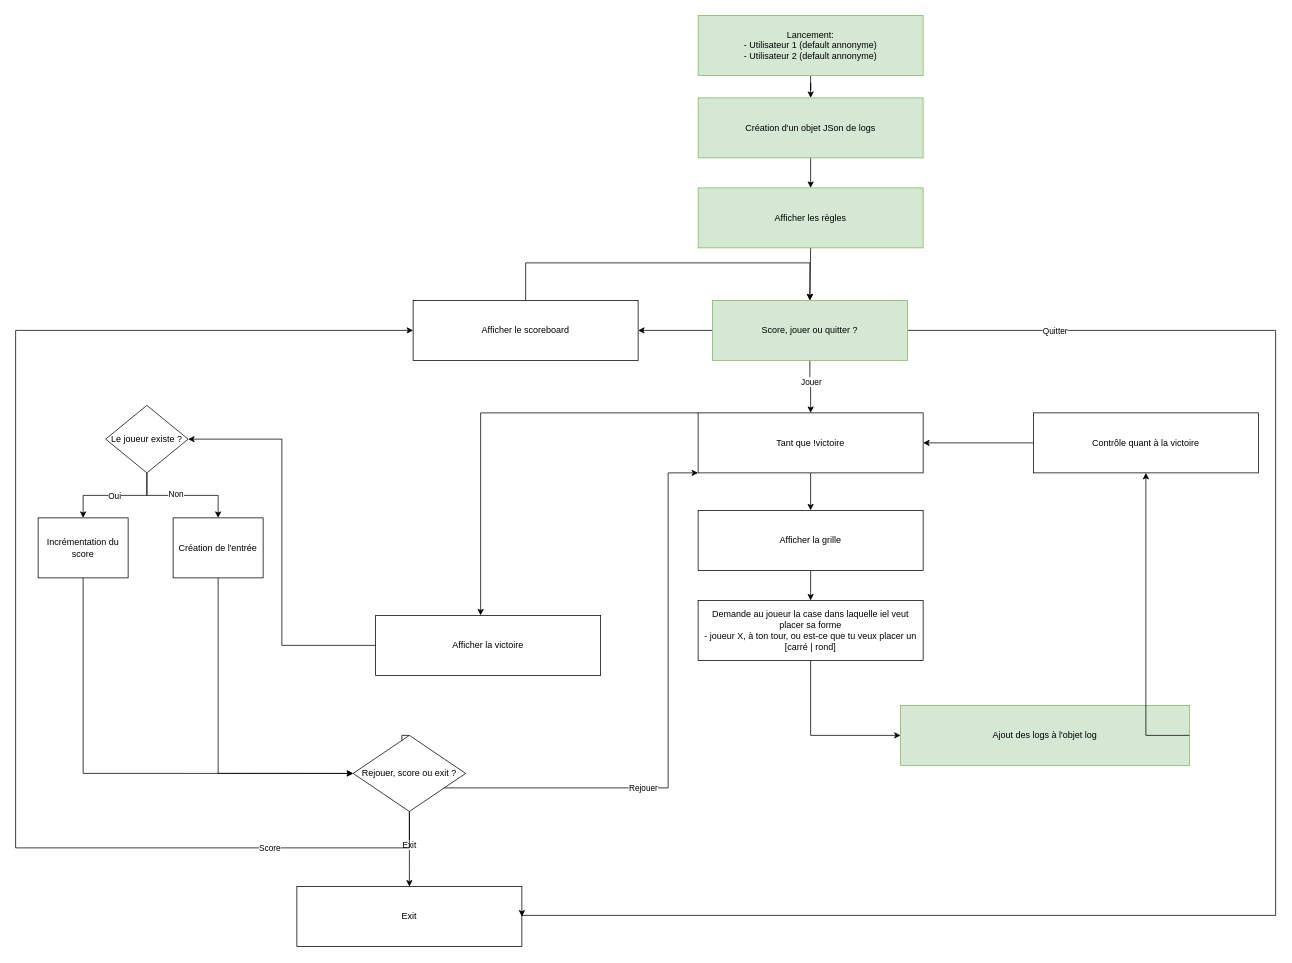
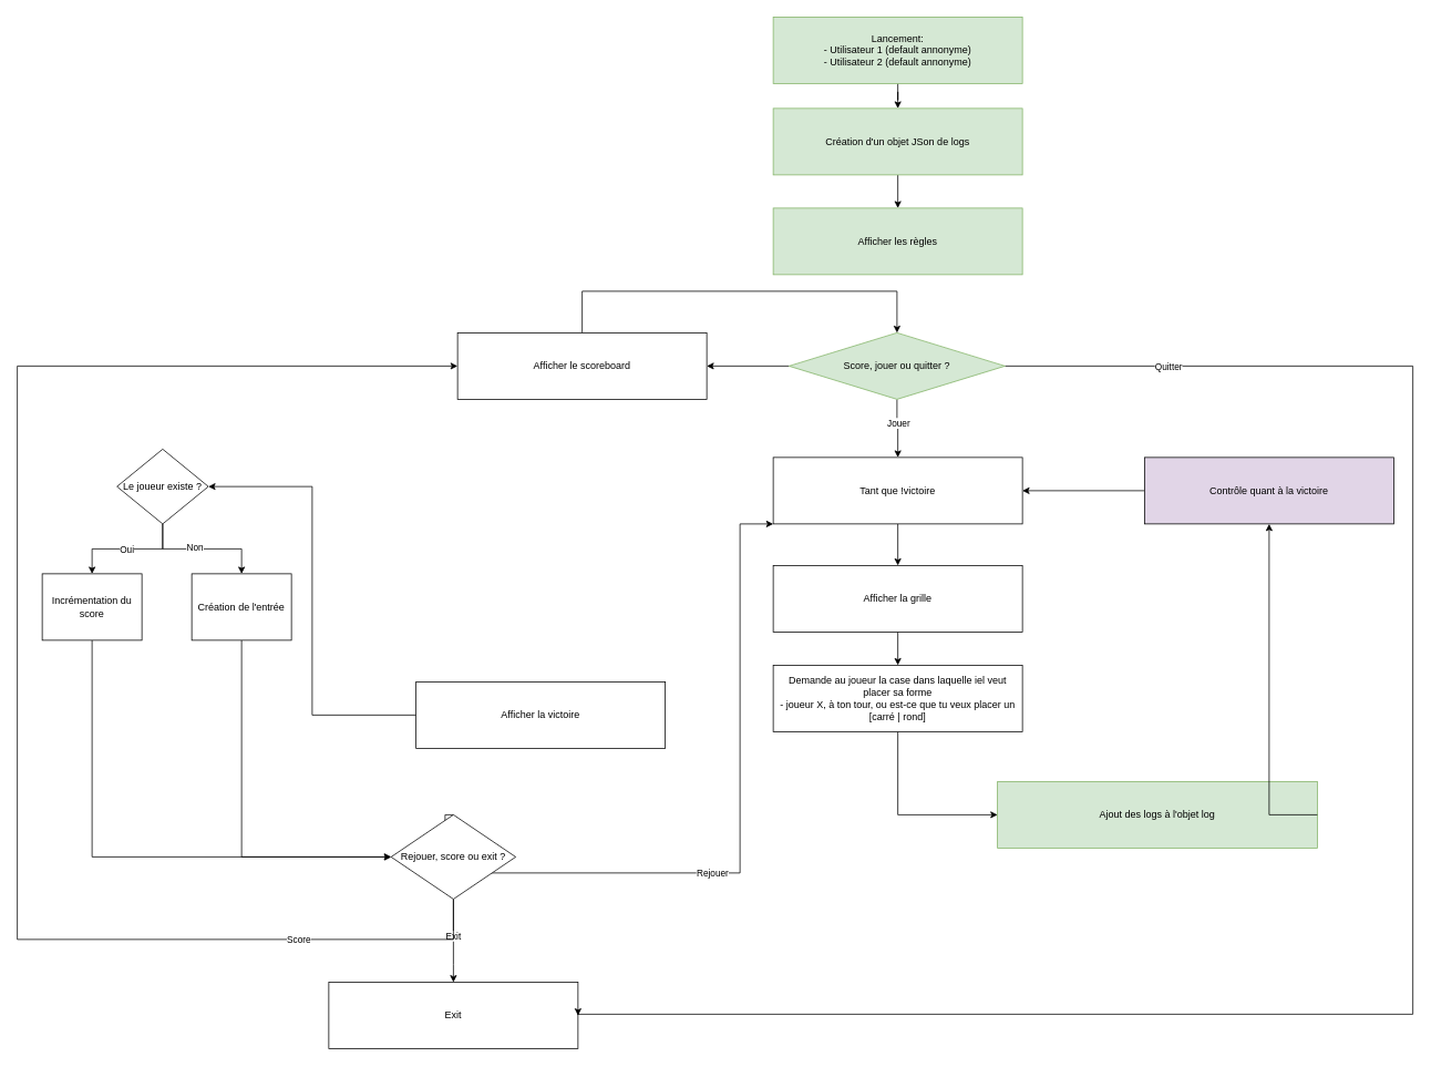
  <mxCell id="0" />
  <mxCell id="1" parent="0" />
  <mxCell id="2" style="edgeStyle=orthogonalEdgeStyle;rounded=0;orthogonalLoop=1;jettySize=auto;html=1;entryX=0.5;entryY=0;entryDx=0;entryDy=0;" parent="1" source="3" target="11" edge="1"><mxGeometry relative="1" as="geometry" /></mxCell>
  <mxCell id="3" value="Lancement:&lt;div&gt;- Utilisateur 1 (default annonyme)&lt;/div&gt;&lt;div&gt;- Utilisateur 2 (default annonyme)&lt;/div&gt;" style="rounded=0;whiteSpace=wrap;html=1;fillColor=#d5e8d4;strokeColor=#82b366;" parent="1" vertex="1"><mxGeometry x="930" y="20" width="300" height="80" as="geometry" /></mxCell>
  <mxCell id="4" style="edgeStyle=orthogonalEdgeStyle;rounded=0;orthogonalLoop=1;jettySize=auto;html=1;" parent="1" source="5" target="7" edge="1"><mxGeometry relative="1" as="geometry" /></mxCell>
  <mxCell id="5" value="Afficher la grille" style="rounded=0;whiteSpace=wrap;html=1;" parent="1" vertex="1"><mxGeometry x="930" y="680" width="300" height="80" as="geometry" /></mxCell>
  <mxCell id="6" style="edgeStyle=orthogonalEdgeStyle;rounded=0;orthogonalLoop=1;jettySize=auto;html=1;entryX=0;entryY=0.5;entryDx=0;entryDy=0;" parent="1" source="7" target="12" edge="1"><mxGeometry relative="1" as="geometry" /></mxCell>
  <mxCell id="7" value="Demande au joueur la case dans laquelle iel veut placer sa forme&lt;div&gt;- joueur X, à ton tour, ou est-ce que tu veux placer un [carré | rond]&lt;br&gt;&lt;/div&gt;" style="rounded=0;whiteSpace=wrap;html=1;" parent="1" vertex="1"><mxGeometry x="930" y="800" width="300" height="80" as="geometry" /></mxCell>
- <mxCell id="8" style="edgeStyle=orthogonalEdgeStyle;rounded=0;orthogonalLoop=1;jettySize=auto;html=1;entryX=0.5;entryY=0;entryDx=0;entryDy=0;exitX=0.5;exitY=1;exitDx=0;exitDy=0;" parent="1" source="9" target="43" edge="1"><mxGeometry relative="1" as="geometry"><Array as="points"><mxPoint x="1080" y="400" /></Array></mxGeometry></mxCell>
  <mxCell id="9" value="&lt;div&gt;Afficher les règles&lt;/div&gt;" style="rounded=0;whiteSpace=wrap;html=1;fillColor=#d5e8d4;strokeColor=#82b366;" parent="1" vertex="1"><mxGeometry x="930" width="300" height="80" as="geometry" y="250" /></mxCell>
  <mxCell id="10" style="edgeStyle=orthogonalEdgeStyle;rounded=0;orthogonalLoop=1;jettySize=auto;html=1;" parent="1" source="11" target="9" edge="1"><mxGeometry relative="1" as="geometry" /></mxCell>
  <mxCell id="11" value="Création d'un objet JSon de logs" style="rounded=0;whiteSpace=wrap;html=1;fillColor=#d5e8d4;strokeColor=#82b366;" parent="1" vertex="1"><mxGeometry x="930" y="130" width="300" height="80" as="geometry" /></mxCell>
  <mxCell id="12" value="&lt;div&gt;Ajout des logs à l'objet log&lt;/div&gt;" style="rounded=0;whiteSpace=wrap;html=1;fillColor=#d5e8d4;strokeColor=#82b366;" parent="1" vertex="1"><mxGeometry x="1200" y="940" width="385" height="80" as="geometry" /></mxCell>
  <mxCell id="13" style="edgeStyle=orthogonalEdgeStyle;rounded=0;orthogonalLoop=1;jettySize=auto;html=1;entryX=1;entryY=0.5;entryDx=0;entryDy=0;exitX=0;exitY=0.5;exitDx=0;exitDy=0;" parent="1" source="20" target="16" edge="1"><mxGeometry relative="1" as="geometry" /></mxCell>
  <mxCell id="14" style="edgeStyle=orthogonalEdgeStyle;rounded=0;orthogonalLoop=1;jettySize=auto;html=1;entryX=0.5;entryY=0;entryDx=0;entryDy=0;" parent="1" source="16" target="5" edge="1"><mxGeometry relative="1" as="geometry" /></mxCell>
- <mxCell id="15" style="edgeStyle=orthogonalEdgeStyle;rounded=0;orthogonalLoop=1;jettySize=auto;html=1;exitX=0;exitY=0;exitDx=0;exitDy=0;" parent="1" source="16" target="18" edge="1"><mxGeometry relative="1" as="geometry"><Array as="points"><mxPoint x="640" y="550" /></Array></mxGeometry></mxCell>
  <mxCell id="16" value="Tant que !victoire" style="rounded=0;whiteSpace=wrap;html=1;" parent="1" vertex="1"><mxGeometry x="930" y="550" width="300" height="80" as="geometry" /></mxCell>
  <mxCell id="17" style="edgeStyle=orthogonalEdgeStyle;rounded=0;orthogonalLoop=1;jettySize=auto;html=1;entryX=1;entryY=0.5;entryDx=0;entryDy=0;" parent="1" source="18" target="30" edge="1"><mxGeometry relative="1" as="geometry"><mxPoint x="417" y="590" as="targetPoint" /></mxGeometry></mxCell>
  <mxCell id="18" value="Afficher la victoire" style="rounded=0;whiteSpace=wrap;html=1;" parent="1" vertex="1"><mxGeometry x="500" y="820" width="300" height="80" as="geometry" /></mxCell>
  <mxCell id="19" value="" style="edgeStyle=orthogonalEdgeStyle;rounded=0;orthogonalLoop=1;jettySize=auto;html=1;entryX=0.5;entryY=1;entryDx=0;entryDy=0;exitX=1;exitY=0.5;exitDx=0;exitDy=0;" parent="1" source="12" target="20" edge="1"><mxGeometry relative="1" as="geometry"><mxPoint x="1526.9" y="801.04" as="sourcePoint" /><mxPoint x="1230" y="590" as="targetPoint" /><Array as="points"><mxPoint x="1527" y="980" /></Array></mxGeometry></mxCell>
- <mxCell id="20" value="&lt;div&gt;Contrôle quant à la victoire&lt;/div&gt;" style="rounded=0;whiteSpace=wrap;html=1;" parent="1" vertex="1"><mxGeometry x="1377" y="550" width="300" height="80" as="geometry" /></mxCell>
+ <mxCell id="20" value="&lt;div&gt;Contrôle quant à la victoire&lt;/div&gt;" style="rounded=0;whiteSpace=wrap;html=1;fillColor=#e1d5e7;" parent="1" vertex="1"><mxGeometry x="1377" y="550" width="300" height="80" as="geometry" /></mxCell>
  <mxCell id="21" style="edgeStyle=orthogonalEdgeStyle;rounded=0;orthogonalLoop=1;jettySize=auto;html=1;entryX=0;entryY=1;entryDx=0;entryDy=0;exitX=0.5;exitY=0;exitDx=0;exitDy=0;" parent="1" source="37" target="16" edge="1"><mxGeometry relative="1" as="geometry"><mxPoint x="470" y="1060" as="sourcePoint" /><Array as="points"><mxPoint x="535" y="1050" /><mxPoint y="1050" x="890" /><mxPoint y="630" x="890" /></Array></mxGeometry></mxCell>
  <mxCell id="22" value="Rejouer" style="edgeLabel;html=1;align=center;verticalAlign=middle;resizable=0;points=[];" parent="21" vertex="1" connectable="0"><mxGeometry x="-0.105" relative="1" as="geometry"><mxPoint as="offset" /></mxGeometry></mxCell>
  <mxCell id="23" style="edgeStyle=orthogonalEdgeStyle;rounded=0;orthogonalLoop=1;jettySize=auto;html=1;exitX=0.5;exitY=1;exitDx=0;exitDy=0;entryX=0.5;entryY=0;entryDx=0;entryDy=0;" parent="1" source="37" target="25" edge="1"><mxGeometry relative="1" as="geometry"><mxPoint x="510" y="1082.46" as="sourcePoint" /><mxPoint x="510" y="1140" as="targetPoint" /><Array as="points"><mxPoint x="545" y="1160" /><mxPoint x="545" y="1160" /></Array></mxGeometry></mxCell>
  <mxCell id="24" value="Exit" style="edgeLabel;html=1;align=center;verticalAlign=middle;resizable=0;points=[];" parent="23" vertex="1" connectable="0"><mxGeometry x="-0.13" y="-1" relative="1" as="geometry"><mxPoint as="offset" /></mxGeometry></mxCell>
  <mxCell id="25" value="Exit" style="rounded=0;whiteSpace=wrap;html=1;" parent="1" vertex="1"><mxGeometry x="395" y="1181.46" width="300" height="80" as="geometry" /></mxCell>
  <mxCell id="26" style="edgeStyle=orthogonalEdgeStyle;rounded=0;orthogonalLoop=1;jettySize=auto;html=1;entryX=0.5;entryY=0;entryDx=0;entryDy=0;" parent="1" source="30" target="32" edge="1"><mxGeometry relative="1" as="geometry" /></mxCell>
  <mxCell id="27" value="Oui" style="edgeLabel;html=1;align=center;verticalAlign=middle;resizable=0;points=[];" parent="26" vertex="1" connectable="0"><mxGeometry x="0.017" relative="1" as="geometry"><mxPoint as="offset" /></mxGeometry></mxCell>
  <mxCell id="28" style="edgeStyle=orthogonalEdgeStyle;rounded=0;orthogonalLoop=1;jettySize=auto;html=1;entryX=0.5;entryY=0;entryDx=0;entryDy=0;" parent="1" source="30" target="34" edge="1"><mxGeometry relative="1" as="geometry" /></mxCell>
  <mxCell id="29" value="Non" style="edgeLabel;html=1;align=center;verticalAlign=middle;resizable=0;points=[];" parent="28" vertex="1" connectable="0"><mxGeometry x="-0.129" y="2" relative="1" as="geometry"><mxPoint as="offset" /></mxGeometry></mxCell>
  <mxCell id="30" value="Le joueur existe ?" style="rhombus;whiteSpace=wrap;html=1;" parent="1" vertex="1"><mxGeometry x="140" y="540" width="110" height="90" as="geometry" /></mxCell>
  <mxCell id="31" style="edgeStyle=orthogonalEdgeStyle;rounded=0;orthogonalLoop=1;jettySize=auto;html=1;entryX=0;entryY=0.5;entryDx=0;entryDy=0;" parent="1" source="32" target="37" edge="1"><mxGeometry relative="1" as="geometry"><Array as="points"><mxPoint x="110" y="1031" /></Array></mxGeometry></mxCell>
  <mxCell id="32" value="Incrémentation du score" style="rounded=0;whiteSpace=wrap;html=1;" parent="1" vertex="1"><mxGeometry x="50" y="690" width="120" height="80" as="geometry" /></mxCell>
  <mxCell id="33" style="edgeStyle=orthogonalEdgeStyle;rounded=0;orthogonalLoop=1;jettySize=auto;html=1;exitX=0.5;exitY=1;exitDx=0;exitDy=0;entryX=0;entryY=0.5;entryDx=0;entryDy=0;" parent="1" source="34" target="37" edge="1"><mxGeometry relative="1" as="geometry"><mxPoint x="160" y="830" as="sourcePoint" /><mxPoint x="420" y="1060" as="targetPoint" /></mxGeometry></mxCell>
  <mxCell id="34" value="Création de l'entrée" style="rounded=0;whiteSpace=wrap;html=1;" parent="1" vertex="1"><mxGeometry x="230" y="690" width="120" height="80" as="geometry" /></mxCell>
  <mxCell id="35" style="edgeStyle=orthogonalEdgeStyle;rounded=0;orthogonalLoop=1;jettySize=auto;html=1;entryX=0;entryY=0.5;entryDx=0;entryDy=0;exitX=0.5;exitY=1;exitDx=0;exitDy=0;" parent="1" source="37" target="45" edge="1"><mxGeometry relative="1" as="geometry"><mxPoint x="560" y="580" as="targetPoint" /><Array as="points"><mxPoint x="545" y="1130" /><mxPoint x="20" y="1130" /><mxPoint x="20" y="440" /></Array></mxGeometry></mxCell>
  <mxCell id="36" value="Score" style="edgeLabel;html=1;align=center;verticalAlign=middle;resizable=0;points=[];" parent="35" vertex="1" connectable="0"><mxGeometry x="-0.738" relative="1" as="geometry"><mxPoint as="offset" /></mxGeometry></mxCell>
  <mxCell id="37" value="Rejouer, score ou exit ?" style="rhombus;whiteSpace=wrap;html=1;" parent="1" vertex="1"><mxGeometry x="470" y="980" width="150" height="101.46" as="geometry" /></mxCell>
  <mxCell id="38" style="edgeStyle=orthogonalEdgeStyle;rounded=0;orthogonalLoop=1;jettySize=auto;html=1;" parent="1" source="43" target="16" edge="1"><mxGeometry relative="1" as="geometry" /></mxCell>
  <mxCell id="39" value="Jouer" style="edgeLabel;html=1;align=center;verticalAlign=middle;resizable=0;points=[];" parent="38" vertex="1" connectable="0"><mxGeometry x="-0.218" y="1" relative="1" as="geometry"><mxPoint as="offset" /></mxGeometry></mxCell>
  <mxCell id="40" style="edgeStyle=orthogonalEdgeStyle;rounded=0;orthogonalLoop=1;jettySize=auto;html=1;entryX=1;entryY=0.5;entryDx=0;entryDy=0;" parent="1" source="43" target="45" edge="1"><mxGeometry relative="1" as="geometry" /></mxCell>
  <mxCell id="41" style="edgeStyle=orthogonalEdgeStyle;rounded=0;orthogonalLoop=1;jettySize=auto;html=1;entryX=1;entryY=0.5;entryDx=0;entryDy=0;" parent="1" source="43" target="25" edge="1"><mxGeometry relative="1" as="geometry"><Array as="points"><mxPoint x="1700" y="440" /><mxPoint x="1700" y="1220" /><mxPoint x="695" y="1220" /></Array></mxGeometry></mxCell>
  <mxCell id="42" value="Quitter" style="edgeLabel;html=1;align=center;verticalAlign=middle;resizable=0;points=[];" parent="41" vertex="1" connectable="0"><mxGeometry x="-0.828" relative="1" as="geometry"><mxPoint as="offset" /></mxGeometry></mxCell>
- <mxCell id="43" value="Score, jouer ou quitter ?" style="whiteSpace=wrap;html=1;fillColor=#d5e8d4;strokeColor=#82b366;rounded=0;" parent="1" vertex="1"><mxGeometry x="949" y="400" width="260" height="80" as="geometry" /></mxCell>
+ <mxCell id="43" value="Score, jouer ou quitter ?" style="rhombus;whiteSpace=wrap;html=1;fillColor=#d5e8d4;strokeColor=#82b366;" parent="1" vertex="1"><mxGeometry x="949" y="400" width="260" height="80" as="geometry" /></mxCell>
  <mxCell id="44" style="edgeStyle=orthogonalEdgeStyle;rounded=0;orthogonalLoop=1;jettySize=auto;html=1;entryX=0.5;entryY=0;entryDx=0;entryDy=0;exitX=0.5;exitY=0;exitDx=0;exitDy=0;" parent="1" source="45" target="43" edge="1"><mxGeometry relative="1" as="geometry"><Array as="points"><mxPoint x="700" y="350" /><mxPoint x="1079" y="350" /></Array></mxGeometry></mxCell>
  <mxCell id="45" value="&lt;div&gt;Afficher le scoreboard&lt;/div&gt;" style="rounded=0;whiteSpace=wrap;html=1;" parent="1" vertex="1"><mxGeometry x="550" y="400" width="300" height="80" as="geometry" /></mxCell>
